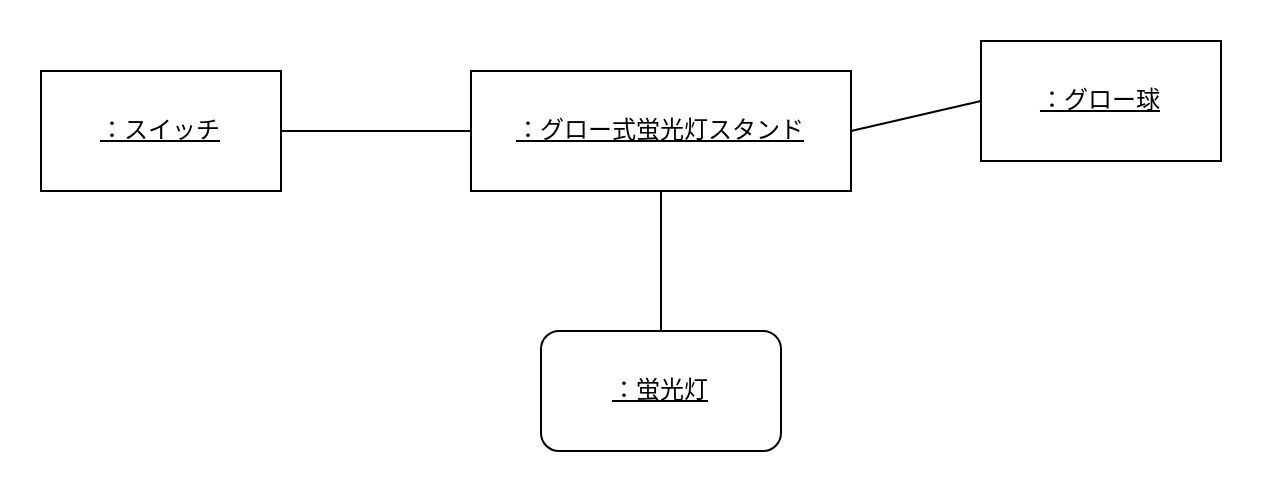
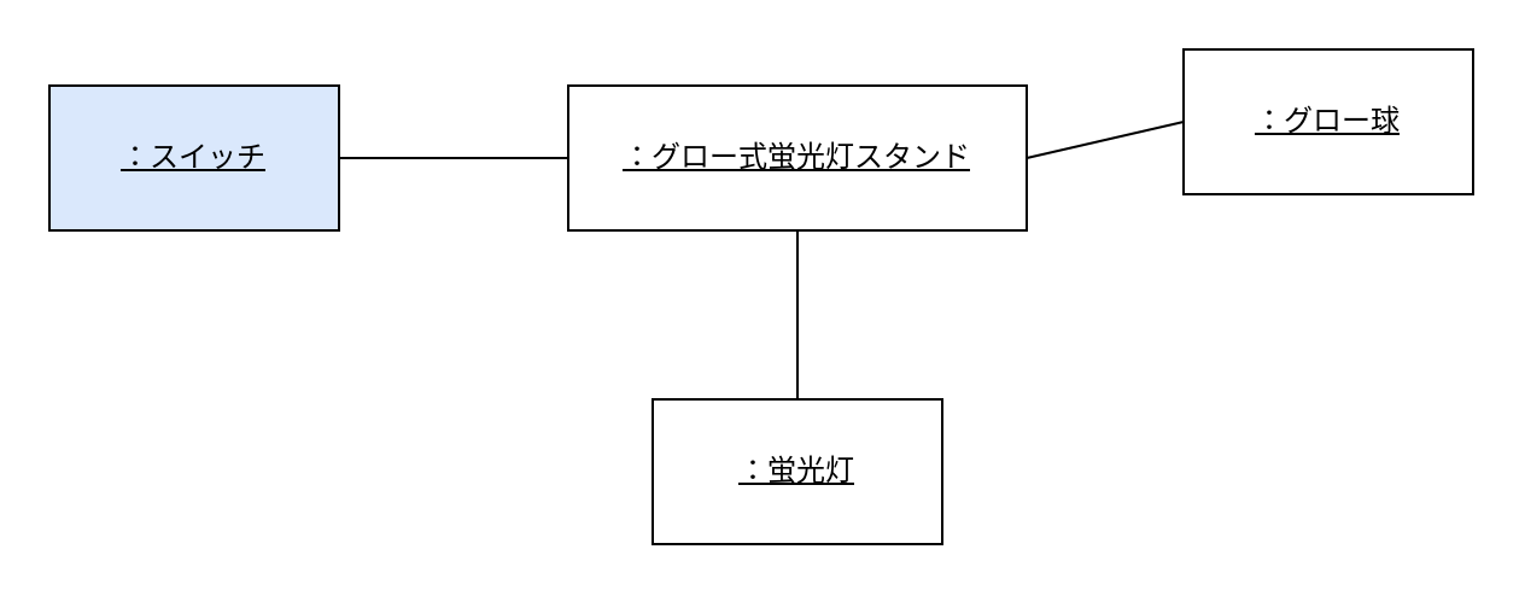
  <mxCell id="0" />
  <mxCell id="1" parent="0" />
- <mxCell id="2" value="&lt;u&gt;：スイッチ&lt;/u&gt;" style="rounded=0;whiteSpace=wrap;html=1;" vertex="1" parent="1"><mxGeometry x="20" y="35" width="120" height="60" as="geometry" /></mxCell>
+ <mxCell id="2" value="&lt;u&gt;：スイッチ&lt;/u&gt;" style="rounded=0;whiteSpace=wrap;html=1;fillColor=#dae8fc;" vertex="1" parent="1"><mxGeometry x="20" y="35" width="120" height="60" as="geometry" /></mxCell>
  <mxCell id="3" value="&lt;u&gt;：グロー式蛍光灯スタンド&lt;/u&gt;" style="rounded=0;whiteSpace=wrap;html=1;" vertex="1" parent="1"><mxGeometry x="235" y="35" width="190" height="60" as="geometry" /></mxCell>
- <mxCell id="4" value="&lt;u&gt;：蛍光灯&lt;/u&gt;" style="whiteSpace=wrap;html=1;rounded=1;" vertex="1" parent="1"><mxGeometry x="270" y="165" width="120" height="60" as="geometry" /></mxCell>
+ <mxCell id="4" value="&lt;u&gt;：蛍光灯&lt;/u&gt;" style="rounded=0;whiteSpace=wrap;html=1;" vertex="1" parent="1"><mxGeometry x="270" y="165" width="120" height="60" as="geometry" /></mxCell>
  <mxCell id="5" value="&lt;u&gt;：グロー球&lt;/u&gt;" style="rounded=0;whiteSpace=wrap;html=1;" vertex="1" parent="1"><mxGeometry x="490" y="20" width="120" height="60" as="geometry" /></mxCell>
  <mxCell id="6" value="" style="endArrow=none;html=1;rounded=0;entryX=0;entryY=0.5;entryDx=0;entryDy=0;" edge="1" parent="1" target="3"><mxGeometry width="50" height="50" relative="1" as="geometry"><mxPoint x="140" y="65" as="sourcePoint" /><mxPoint x="190" y="15" as="targetPoint" /></mxGeometry></mxCell>
  <mxCell id="7" value="" style="endArrow=none;html=1;rounded=0;entryX=0;entryY=0.5;entryDx=0;entryDy=0;" edge="1" parent="1" target="5"><mxGeometry width="50" height="50" relative="1" as="geometry"><mxPoint x="425" y="65" as="sourcePoint" /><mxPoint x="475" y="15" as="targetPoint" /></mxGeometry></mxCell>
  <mxCell id="8" value="" style="endArrow=none;html=1;rounded=0;" edge="1" parent="1" source="4"><mxGeometry width="50" height="50" relative="1" as="geometry"><mxPoint x="330" y="155" as="sourcePoint" /><mxPoint x="330" y="95" as="targetPoint" /></mxGeometry></mxCell>
